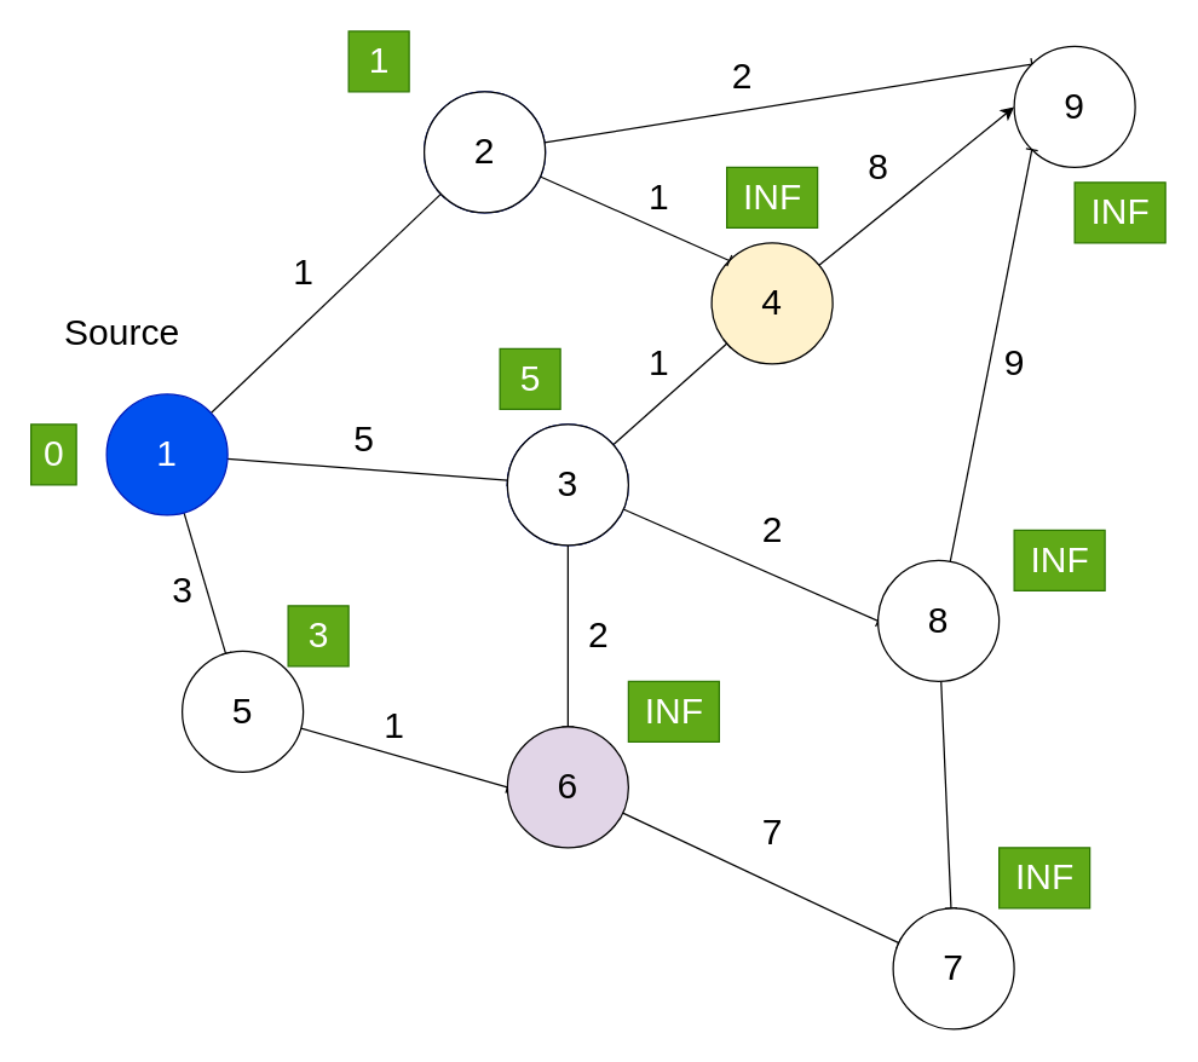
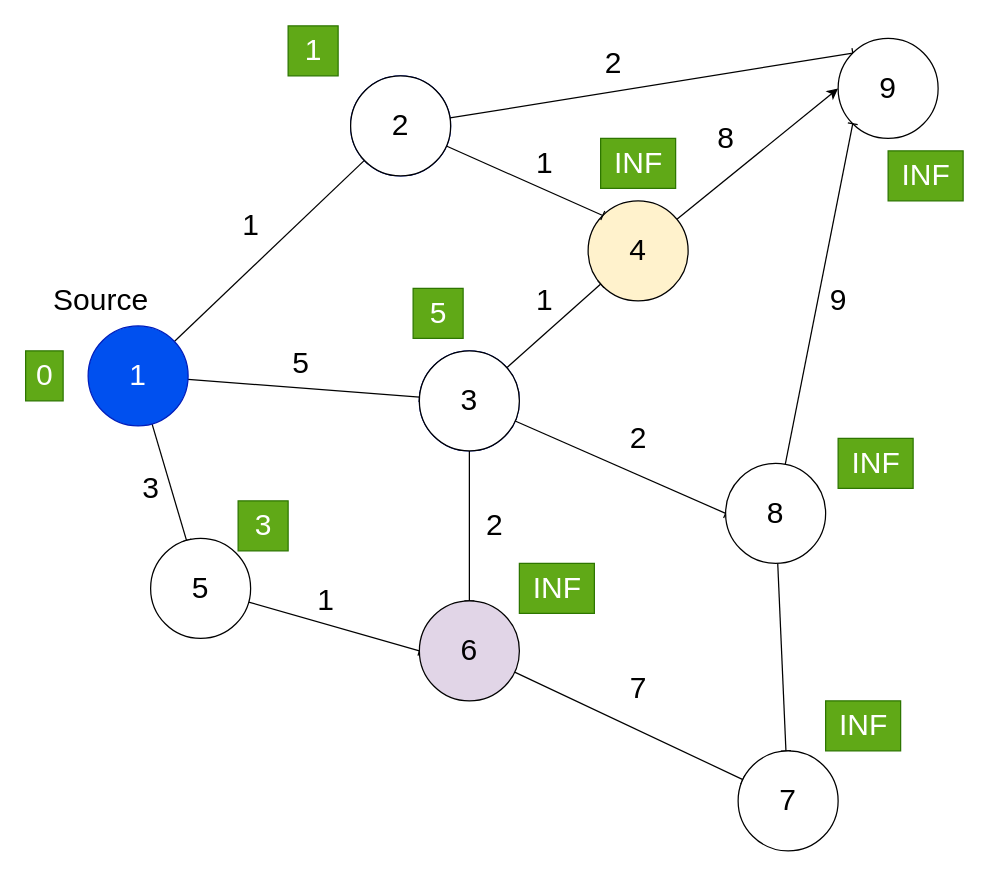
  <mxCell id="0" />
  <mxCell id="1" parent="0" />
  <mxCell id="2" style="edgeStyle=none;html=1;endArrow=baseDash;endFill=0;" parent="1" source="5" target="6" edge="1"><mxGeometry relative="1" as="geometry" /></mxCell>
  <mxCell id="3" style="edgeStyle=none;html=1;endArrow=baseDash;endFill=0;" parent="1" source="5" target="8" edge="1"><mxGeometry relative="1" as="geometry" /></mxCell>
  <mxCell id="4" style="edgeStyle=none;html=1;fontSize=24;endArrow=baseDash;endFill=0;" parent="1" source="5" target="10" edge="1"><mxGeometry relative="1" as="geometry" /></mxCell>
  <mxCell id="5" value="&lt;font style=&quot;font-size: 24px;&quot;&gt;1&lt;/font&gt;" style="ellipse;whiteSpace=wrap;html=1;aspect=fixed;fillColor=#0050ef;fontColor=#ffffff;strokeColor=#001DBC;" parent="1" vertex="1"><mxGeometry x="70" y="260" width="80" height="80" as="geometry" /></mxCell>
  <mxCell id="6" value="&lt;font style=&quot;font-size: 24px;&quot;&gt;2&lt;/font&gt;" style="ellipse;whiteSpace=wrap;html=1;aspect=fixed;fillColor=#0050ef;fontColor=#ffffff;strokeColor=#001DBC;" parent="1" vertex="1"><mxGeometry x="280" y="60" width="80" height="80" as="geometry" /></mxCell>
  <mxCell id="7" style="edgeStyle=none;html=1;fontSize=24;endArrow=baseDash;endFill=0;" parent="1" source="8" target="15" edge="1"><mxGeometry relative="1" as="geometry" /></mxCell>
  <mxCell id="8" value="3" style="ellipse;whiteSpace=wrap;html=1;aspect=fixed;fillColor=#0050ef;fontColor=#ffffff;strokeColor=#001DBC;" parent="1" vertex="1"><mxGeometry x="335" y="280" width="80" height="80" as="geometry" /></mxCell>
  <mxCell id="9" style="edgeStyle=none;html=1;entryX=0;entryY=0.5;entryDx=0;entryDy=0;endArrow=baseDash;endFill=0;" parent="1" source="10" target="24" edge="1"><mxGeometry relative="1" as="geometry" /></mxCell>
  <mxCell id="10" value="&lt;font style=&quot;font-size: 24px;&quot;&gt;5&lt;/font&gt;" style="ellipse;whiteSpace=wrap;html=1;aspect=fixed;" parent="1" vertex="1"><mxGeometry x="120" y="430" width="80" height="80" as="geometry" /></mxCell>
  <mxCell id="11" value="1" style="text;html=1;align=center;verticalAlign=middle;resizable=0;points=[];autosize=1;strokeColor=none;fillColor=none;fontSize=24;" parent="1" vertex="1"><mxGeometry x="180" y="160" width="40" height="40" as="geometry" /></mxCell>
  <mxCell id="12" value="5" style="text;html=1;align=center;verticalAlign=middle;resizable=0;points=[];autosize=1;strokeColor=none;fillColor=none;fontSize=24;" parent="1" vertex="1"><mxGeometry x="220" y="270" width="40" height="40" as="geometry" /></mxCell>
  <mxCell id="13" value="3" style="text;html=1;align=center;verticalAlign=middle;resizable=0;points=[];autosize=1;strokeColor=none;fillColor=none;fontSize=24;" parent="1" vertex="1"><mxGeometry x="100" y="370" width="40" height="40" as="geometry" /></mxCell>
  <mxCell id="14" style="edgeStyle=none;html=1;entryX=0;entryY=0.5;entryDx=0;entryDy=0;" parent="1" source="15" target="22" edge="1"><mxGeometry relative="1" as="geometry" /></mxCell>
  <mxCell id="15" value="&lt;font style=&quot;font-size: 24px;&quot;&gt;4&lt;/font&gt;" style="ellipse;whiteSpace=wrap;html=1;aspect=fixed;fillColor=#fff2cc;" parent="1" vertex="1"><mxGeometry x="470" y="160" width="80" height="80" as="geometry" /></mxCell>
  <mxCell id="16" style="edgeStyle=none;html=1;entryX=0;entryY=0;entryDx=0;entryDy=0;endArrow=baseDash;endFill=0;" parent="1" source="18" target="22" edge="1"><mxGeometry relative="1" as="geometry" /></mxCell>
  <mxCell id="17" style="edgeStyle=none;html=1;entryX=0;entryY=0;entryDx=0;entryDy=0;fontSize=24;endArrow=baseDash;endFill=0;" parent="1" source="18" target="15" edge="1"><mxGeometry relative="1" as="geometry" /></mxCell>
  <mxCell id="18" value="&lt;font style=&quot;font-size: 24px;&quot;&gt;2&lt;/font&gt;" style="ellipse;whiteSpace=wrap;html=1;aspect=fixed;" parent="1" vertex="1"><mxGeometry x="280" y="60" width="80" height="80" as="geometry" /></mxCell>
  <mxCell id="19" style="edgeStyle=none;html=1;entryX=0.5;entryY=0;entryDx=0;entryDy=0;endArrow=baseDash;endFill=0;" parent="1" source="21" target="24" edge="1"><mxGeometry relative="1" as="geometry" /></mxCell>
  <mxCell id="20" style="edgeStyle=none;html=1;entryX=0;entryY=0.5;entryDx=0;entryDy=0;endArrow=baseDash;endFill=0;" parent="1" source="21" target="27" edge="1"><mxGeometry relative="1" as="geometry" /></mxCell>
  <mxCell id="21" value="&lt;font style=&quot;font-size: 24px;&quot;&gt;3&lt;/font&gt;" style="ellipse;whiteSpace=wrap;html=1;aspect=fixed;" parent="1" vertex="1"><mxGeometry x="335" y="280" width="80" height="80" as="geometry" /></mxCell>
  <mxCell id="22" value="&lt;font style=&quot;font-size: 24px;&quot;&gt;9&lt;/font&gt;" style="ellipse;whiteSpace=wrap;html=1;aspect=fixed;" parent="1" vertex="1"><mxGeometry x="670" y="30" width="80" height="80" as="geometry" /></mxCell>
  <mxCell id="23" style="edgeStyle=none;html=1;endArrow=baseDash;endFill=0;" parent="1" source="24" target="28" edge="1"><mxGeometry relative="1" as="geometry" /></mxCell>
  <mxCell id="24" value="&lt;font style=&quot;font-size: 24px;&quot;&gt;6&lt;/font&gt;" style="ellipse;whiteSpace=wrap;html=1;aspect=fixed;fillColor=#e1d5e7;" parent="1" vertex="1"><mxGeometry x="335" y="480" width="80" height="80" as="geometry" /></mxCell>
  <mxCell id="25" style="edgeStyle=none;html=1;endArrow=baseDash;endFill=0;" parent="1" source="27" target="28" edge="1"><mxGeometry relative="1" as="geometry" /></mxCell>
  <mxCell id="26" style="edgeStyle=none;html=1;entryX=0;entryY=1;entryDx=0;entryDy=0;endArrow=baseDash;endFill=0;" parent="1" source="27" target="22" edge="1"><mxGeometry relative="1" as="geometry" /></mxCell>
  <mxCell id="27" value="&lt;font style=&quot;font-size: 24px;&quot;&gt;8&lt;/font&gt;" style="ellipse;whiteSpace=wrap;html=1;aspect=fixed;" parent="1" vertex="1"><mxGeometry x="580" y="370" width="80" height="80" as="geometry" /></mxCell>
  <mxCell id="28" value="&lt;font style=&quot;font-size: 24px;&quot;&gt;7&lt;/font&gt;" style="ellipse;whiteSpace=wrap;html=1;aspect=fixed;" parent="1" vertex="1"><mxGeometry x="590" y="600" width="80" height="80" as="geometry" /></mxCell>
  <mxCell id="29" value="1" style="text;html=1;align=center;verticalAlign=middle;resizable=0;points=[];autosize=1;strokeColor=none;fillColor=none;fontSize=24;" parent="1" vertex="1"><mxGeometry x="240" y="460" width="40" height="40" as="geometry" /></mxCell>
  <mxCell id="30" value="7" style="text;html=1;align=center;verticalAlign=middle;resizable=0;points=[];autosize=1;strokeColor=none;fillColor=none;fontSize=24;" parent="1" vertex="1"><mxGeometry x="490" y="530" width="40" height="40" as="geometry" /></mxCell>
  <mxCell id="31" value="2" style="text;html=1;align=center;verticalAlign=middle;resizable=0;points=[];autosize=1;strokeColor=none;fillColor=none;fontSize=24;" parent="1" vertex="1"><mxGeometry x="490" y="330" width="40" height="40" as="geometry" /></mxCell>
  <mxCell id="32" value="1" style="text;html=1;align=center;verticalAlign=middle;resizable=0;points=[];autosize=1;strokeColor=none;fillColor=none;fontSize=24;" parent="1" vertex="1"><mxGeometry x="415" y="220" width="40" height="40" as="geometry" /></mxCell>
  <mxCell id="33" value="2" style="text;html=1;align=center;verticalAlign=middle;resizable=0;points=[];autosize=1;strokeColor=none;fillColor=none;fontSize=24;" parent="1" vertex="1"><mxGeometry x="470" y="30" width="40" height="40" as="geometry" /></mxCell>
  <mxCell id="34" value="8" style="text;html=1;align=center;verticalAlign=middle;resizable=0;points=[];autosize=1;strokeColor=none;fillColor=none;fontSize=24;" parent="1" vertex="1"><mxGeometry x="560" y="90" width="40" height="40" as="geometry" /></mxCell>
  <mxCell id="35" value="9" style="text;html=1;align=center;verticalAlign=middle;resizable=0;points=[];autosize=1;strokeColor=none;fillColor=none;fontSize=24;" parent="1" vertex="1"><mxGeometry x="650" y="220" width="40" height="40" as="geometry" /></mxCell>
- <mxCell id="36" value="Source" style="text;html=1;align=center;verticalAlign=middle;resizable=0;points=[];autosize=1;strokeColor=none;fillColor=none;fontSize=24;" parent="1" vertex="1"><mxGeometry x="30" y="200" width="100" height="40" as="geometry" /></mxCell>
+ <mxCell id="36" value="Source" style="text;html=1;align=center;verticalAlign=middle;resizable=0;points=[];autosize=1;strokeColor=none;fillColor=none;fontSize=24;" parent="1" vertex="1"><mxGeometry x="30" y="220" width="100" height="40" as="geometry" /></mxCell>
  <mxCell id="37" value="1" style="text;html=1;align=center;verticalAlign=middle;resizable=0;points=[];autosize=1;strokeColor=none;fillColor=none;fontSize=24;" parent="1" vertex="1"><mxGeometry x="415" y="110" width="40" height="40" as="geometry" /></mxCell>
  <mxCell id="38" value="0" style="text;html=1;align=center;verticalAlign=middle;resizable=0;points=[];autosize=1;strokeColor=#2D7600;fillColor=#60a917;fontSize=24;fontColor=#ffffff;" parent="1" vertex="1"><mxGeometry x="20" y="280" width="30" height="40" as="geometry" /></mxCell>
  <mxCell id="39" value="1" style="text;html=1;align=center;verticalAlign=middle;resizable=0;points=[];autosize=1;strokeColor=#2D7600;fillColor=#60a917;fontSize=24;fontColor=#ffffff;" parent="1" vertex="1"><mxGeometry x="230" y="20" width="40" height="40" as="geometry" /></mxCell>
  <mxCell id="40" value="INF" style="text;html=1;align=center;verticalAlign=middle;resizable=0;points=[];autosize=1;strokeColor=#2D7600;fillColor=#60a917;fontSize=24;fontColor=#ffffff;" parent="1" vertex="1"><mxGeometry x="480" y="110" width="60" height="40" as="geometry" /></mxCell>
  <mxCell id="41" value="INF" style="text;html=1;align=center;verticalAlign=middle;resizable=0;points=[];autosize=1;strokeColor=#2D7600;fillColor=#60a917;fontSize=24;fontColor=#ffffff;" parent="1" vertex="1"><mxGeometry x="670" y="350" width="60" height="40" as="geometry" /></mxCell>
  <mxCell id="42" value="INF" style="text;html=1;align=center;verticalAlign=middle;resizable=0;points=[];autosize=1;strokeColor=#2D7600;fillColor=#60a917;fontSize=24;fontColor=#ffffff;" parent="1" vertex="1"><mxGeometry x="710" y="120" width="60" height="40" as="geometry" /></mxCell>
  <mxCell id="43" value="5" style="text;html=1;align=center;verticalAlign=middle;resizable=0;points=[];autosize=1;strokeColor=#2D7600;fillColor=#60a917;fontSize=24;fontColor=#ffffff;" parent="1" vertex="1"><mxGeometry x="330" y="230" width="40" height="40" as="geometry" /></mxCell>
  <mxCell id="44" value="INF" style="text;html=1;align=center;verticalAlign=middle;resizable=0;points=[];autosize=1;strokeColor=#2D7600;fillColor=#60a917;fontSize=24;fontColor=#ffffff;" parent="1" vertex="1"><mxGeometry x="415" y="450" width="60" height="40" as="geometry" /></mxCell>
  <mxCell id="45" value="INF" style="text;html=1;align=center;verticalAlign=middle;resizable=0;points=[];autosize=1;strokeColor=#2D7600;fillColor=#60a917;fontSize=24;fontColor=#ffffff;" parent="1" vertex="1"><mxGeometry x="660" y="560" width="60" height="40" as="geometry" /></mxCell>
  <mxCell id="46" value="3" style="text;html=1;align=center;verticalAlign=middle;resizable=0;points=[];autosize=1;strokeColor=#2D7600;fillColor=#60a917;fontSize=24;fontColor=#ffffff;" parent="1" vertex="1"><mxGeometry x="190" y="400" width="40" height="40" as="geometry" /></mxCell>
  <mxCell id="47" value="2" style="text;html=1;align=center;verticalAlign=middle;resizable=0;points=[];autosize=1;strokeColor=none;fillColor=none;fontSize=24;" parent="1" vertex="1"><mxGeometry x="375" y="400" width="40" height="40" as="geometry" /></mxCell>
